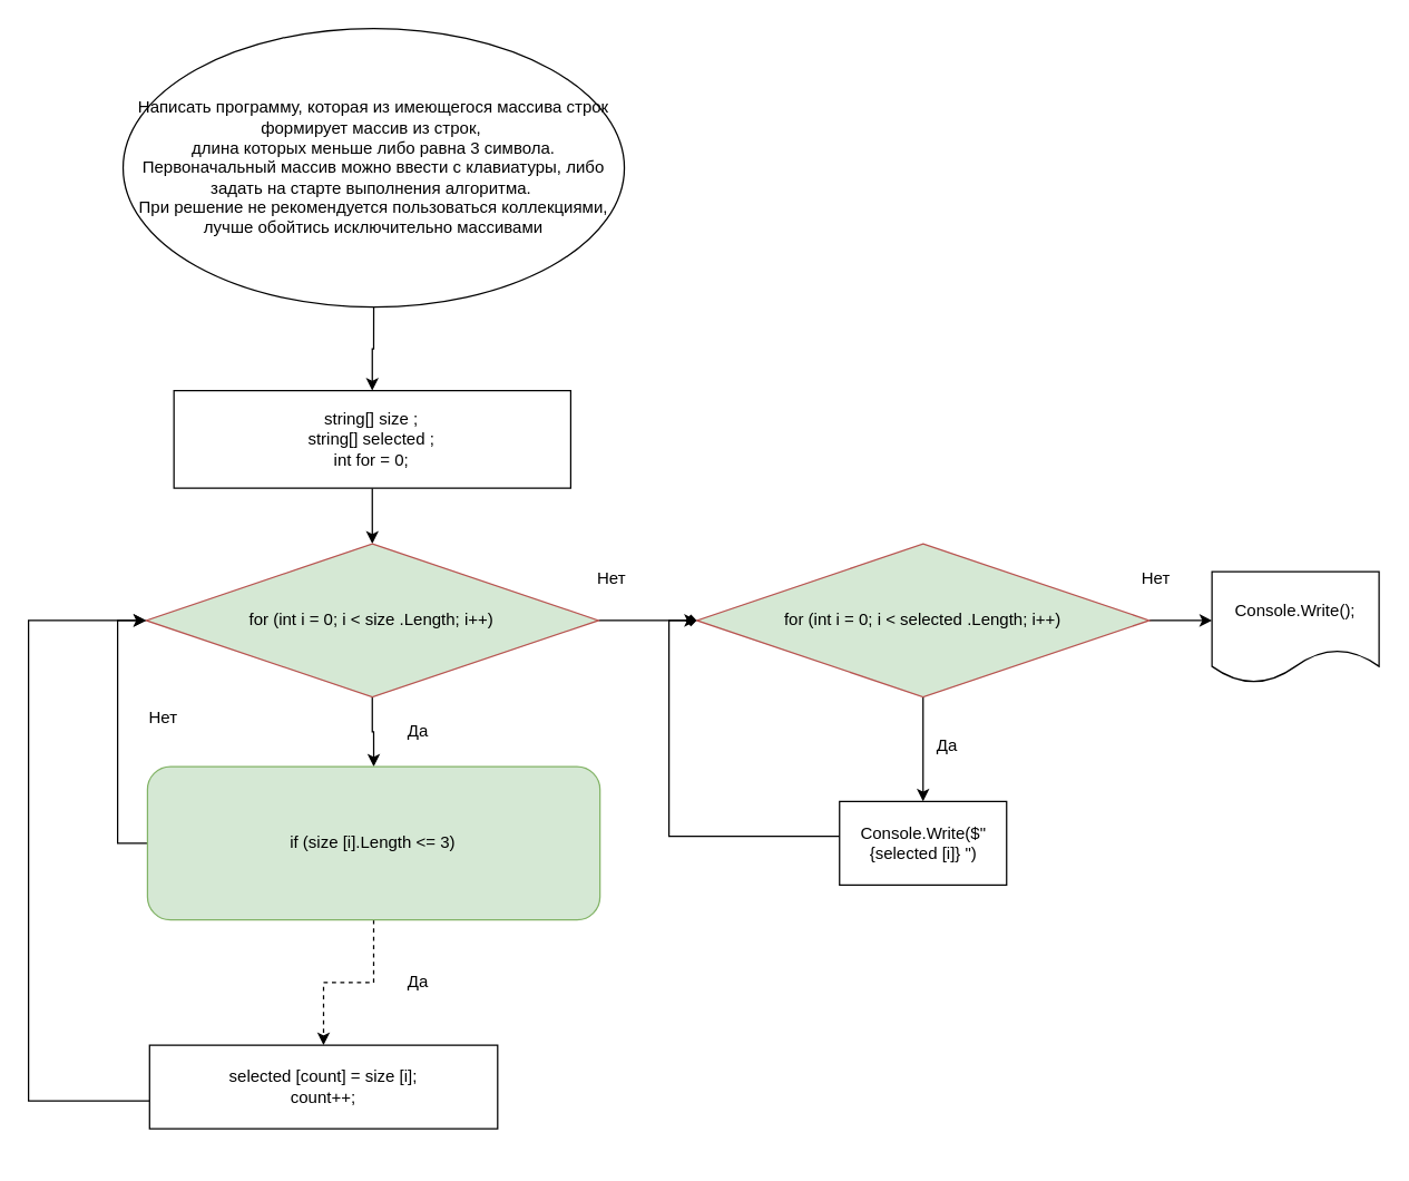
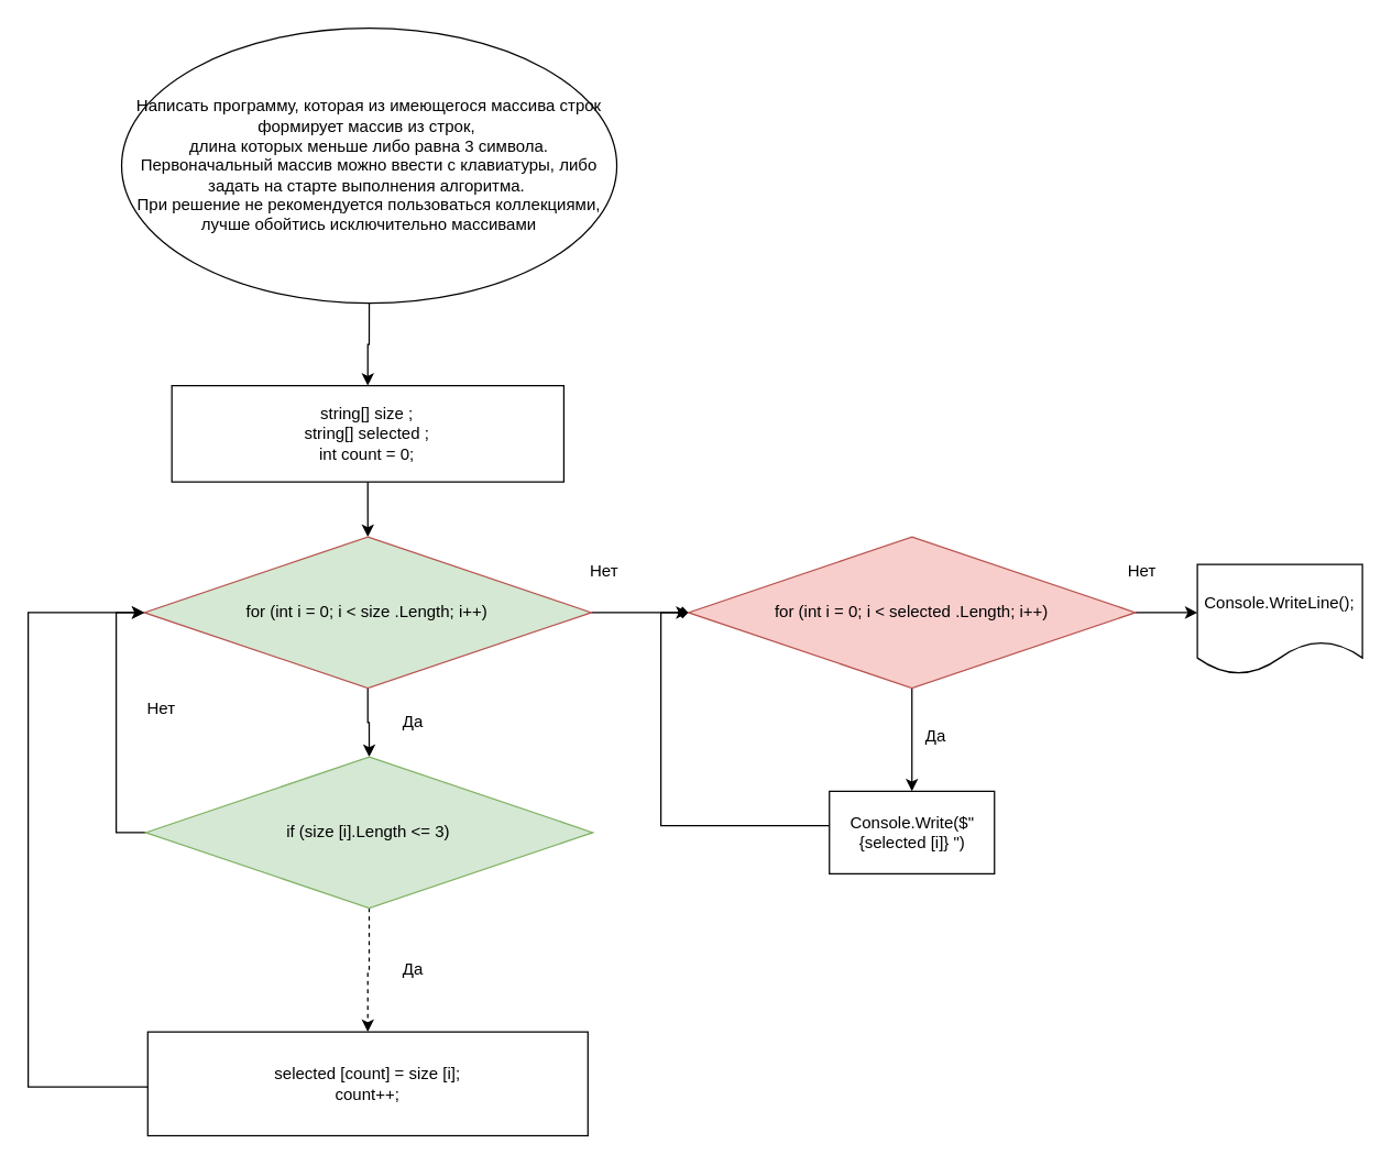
  <mxCell id="0" />
  <mxCell id="1" parent="0" />
  <mxCell id="2" style="edgeStyle=orthogonalEdgeStyle;rounded=0;orthogonalLoop=1;jettySize=auto;html=1;" parent="1" edge="1"><mxGeometry relative="1" as="geometry"><mxPoint x="266.94" y="320" as="targetPoint" /><mxPoint x="266.94" y="330" as="sourcePoint" /></mxGeometry></mxCell>
  <mxCell id="3" value="" style="edgeStyle=orthogonalEdgeStyle;rounded=0;orthogonalLoop=1;jettySize=auto;html=1;" parent="1" source="4" target="6" edge="1"><mxGeometry relative="1" as="geometry" /></mxCell>
  <mxCell id="4" value="&lt;div&gt;Написать программу, которая из имеющегося массива строк формирует массив из строк,&amp;nbsp;&lt;/div&gt;&lt;div&gt;длина которых меньше либо равна 3 символа. Первоначальный массив можно ввести с клавиатуры, либо задать на старте выполнения алгоритма.&amp;nbsp;&lt;/div&gt;&lt;div&gt;При решение не рекомендуется пользоваться коллекциями, лучше обойтись исключительно массивами&lt;/div&gt;" style="ellipse;whiteSpace=wrap;html=1;" parent="1" vertex="1"><mxGeometry x="87.94" width="360" height="200" as="geometry" y="20" /></mxCell>
  <mxCell id="5" value="" style="edgeStyle=orthogonalEdgeStyle;rounded=0;orthogonalLoop=1;jettySize=auto;html=1;" parent="1" source="6" edge="1"><mxGeometry relative="1" as="geometry"><mxPoint x="266.94" y="390" as="targetPoint" /></mxGeometry></mxCell>
- <mxCell id="6" value="&lt;div&gt;string[] size ;&lt;/div&gt;&lt;div&gt;string[] selected ;&lt;/div&gt;&lt;div&gt;int for = 0;&lt;br&gt;&lt;/div&gt;" style="rounded=0;whiteSpace=wrap;html=1;" parent="1" vertex="1"><mxGeometry x="124.44" y="280" width="285" height="70" as="geometry" /></mxCell>
+ <mxCell id="6" value="&lt;div&gt;string[] size ;&lt;/div&gt;&lt;div&gt;string[] selected ;&lt;/div&gt;&lt;div&gt;int count = 0;&lt;br&gt;&lt;/div&gt;" style="rounded=0;whiteSpace=wrap;html=1;" parent="1" vertex="1"><mxGeometry x="124.44" y="280" width="285" height="70" as="geometry" /></mxCell>
  <mxCell id="7" style="edgeStyle=orthogonalEdgeStyle;rounded=0;orthogonalLoop=1;jettySize=auto;html=1;entryX=0.5;entryY=0;entryDx=0;entryDy=0;" parent="1" source="9" target="12" edge="1"><mxGeometry relative="1" as="geometry" /></mxCell>
  <mxCell id="8" style="edgeStyle=orthogonalEdgeStyle;rounded=0;orthogonalLoop=1;jettySize=auto;html=1;exitX=1;exitY=0.5;exitDx=0;exitDy=0;entryX=0;entryY=0.5;entryDx=0;entryDy=0;endArrow=diamond;" parent="1" source="9" target="20" edge="1"><mxGeometry relative="1" as="geometry" /></mxCell>
  <mxCell id="9" value="for (int i = 0; i &amp;lt; size&amp;nbsp;.Length; i++)" style="rhombus;whiteSpace=wrap;html=1;fillColor=#d5e8d4;strokeColor=#b85450;" parent="1" vertex="1"><mxGeometry x="104.44" y="390" width="325" height="110" as="geometry" /></mxCell>
  <mxCell id="10" value="" style="edgeStyle=orthogonalEdgeStyle;rounded=0;orthogonalLoop=1;jettySize=auto;html=1;dashed=1;" parent="1" source="12" target="14" edge="1"><mxGeometry relative="1" as="geometry" /></mxCell>
  <mxCell id="11" style="edgeStyle=orthogonalEdgeStyle;rounded=0;orthogonalLoop=1;jettySize=auto;html=1;entryX=0;entryY=0.5;entryDx=0;entryDy=0;exitX=0;exitY=0.5;exitDx=0;exitDy=0;" parent="1" source="12" target="9" edge="1"><mxGeometry relative="1" as="geometry"><Array as="points"><mxPoint x="84" y="605" /><mxPoint x="84" y="445" /></Array></mxGeometry></mxCell>
- <mxCell id="12" value="if (size&amp;nbsp;[i].Length &amp;lt;= 3)" style="whiteSpace=wrap;html=1;fillColor=#d5e8d4;strokeColor=#82b366;rounded=1;" parent="1" vertex="1"><mxGeometry x="105.44" y="550" width="325" height="110" as="geometry" /></mxCell>
+ <mxCell id="12" value="if (size&amp;nbsp;[i].Length &amp;lt;= 3)" style="rhombus;whiteSpace=wrap;html=1;fillColor=#d5e8d4;strokeColor=#82b366;" parent="1" vertex="1"><mxGeometry x="105.44" y="550" width="325" height="110" as="geometry" /></mxCell>
  <mxCell id="13" style="edgeStyle=orthogonalEdgeStyle;rounded=0;orthogonalLoop=1;jettySize=auto;html=1;entryX=0;entryY=0.5;entryDx=0;entryDy=0;" parent="1" source="14" target="9" edge="1"><mxGeometry relative="1" as="geometry"><Array as="points"><mxPoint x="20" y="790" /><mxPoint x="20" y="445" /></Array></mxGeometry></mxCell>
- <mxCell id="14" value="selected&amp;nbsp;&lt;span style=&quot;background-color: initial;&quot;&gt;[count] = size&amp;nbsp;[i];&lt;/span&gt;&lt;br&gt;&lt;div&gt;count++;&lt;/div&gt;" style="whiteSpace=wrap;html=1;" parent="1" vertex="1"><mxGeometry x="106.94" y="750" width="250" height="60" as="geometry" /></mxCell>
+ <mxCell id="14" value="selected&amp;nbsp;&lt;span style=&quot;background-color: initial;&quot;&gt;[count] = size&amp;nbsp;[i];&lt;/span&gt;&lt;br&gt;&lt;div&gt;count++;&lt;/div&gt;" style="whiteSpace=wrap;html=1;" parent="1" vertex="1"><mxGeometry x="106.94" y="750" width="320" height="75.5" as="geometry" /></mxCell>
  <mxCell id="15" value="Да" style="text;html=1;strokeColor=none;fillColor=none;align=center;verticalAlign=middle;whiteSpace=wrap;rounded=0;" parent="1" vertex="1"><mxGeometry x="270.44" y="690" width="60" height="30" as="geometry" /></mxCell>
  <mxCell id="16" value="Нет" style="text;html=1;strokeColor=none;fillColor=none;align=center;verticalAlign=middle;whiteSpace=wrap;rounded=0;" parent="1" vertex="1"><mxGeometry x="86.94" y="500" width="60" height="30" as="geometry" /></mxCell>
  <mxCell id="17" value="Да" style="text;html=1;strokeColor=none;fillColor=none;align=center;verticalAlign=middle;whiteSpace=wrap;rounded=0;" parent="1" vertex="1"><mxGeometry x="270.44" y="510" width="60" height="30" as="geometry" /></mxCell>
  <mxCell id="18" style="edgeStyle=orthogonalEdgeStyle;rounded=0;orthogonalLoop=1;jettySize=auto;html=1;entryX=0.5;entryY=0;entryDx=0;entryDy=0;" parent="1" source="20" target="22" edge="1"><mxGeometry relative="1" as="geometry" /></mxCell>
  <mxCell id="19" value="" style="edgeStyle=orthogonalEdgeStyle;rounded=0;orthogonalLoop=1;jettySize=auto;html=1;" parent="1" source="20" edge="1"><mxGeometry relative="1" as="geometry"><mxPoint x="870" y="445" as="targetPoint" /></mxGeometry></mxCell>
- <mxCell id="20" value="for (int i = 0; i &amp;lt; selected&amp;nbsp;.Length; i++)" style="rhombus;whiteSpace=wrap;html=1;fillColor=#d5e8d4;strokeColor=#b85450;" parent="1" vertex="1"><mxGeometry x="500" y="390" width="325" height="110" as="geometry" /></mxCell>
+ <mxCell id="20" value="for (int i = 0; i &amp;lt; selected&amp;nbsp;.Length; i++)" style="rhombus;whiteSpace=wrap;html=1;fillColor=#f8cecc;strokeColor=#b85450;" parent="1" vertex="1"><mxGeometry x="500" y="390" width="325" height="110" as="geometry" /></mxCell>
  <mxCell id="21" style="edgeStyle=orthogonalEdgeStyle;rounded=0;orthogonalLoop=1;jettySize=auto;html=1;entryX=0;entryY=0.5;entryDx=0;entryDy=0;" parent="1" source="22" target="20" edge="1"><mxGeometry relative="1" as="geometry"><Array as="points"><mxPoint x="480" y="600" /><mxPoint x="480" y="445" /></Array></mxGeometry></mxCell>
  <mxCell id="22" value="Console.Write($&quot;{selected&amp;nbsp;[i]} &quot;)" style="whiteSpace=wrap;html=1;" parent="1" vertex="1"><mxGeometry x="602.5" y="575" width="120" height="60" as="geometry" /></mxCell>
  <mxCell id="23" value="Да" style="text;html=1;strokeColor=none;fillColor=none;align=center;verticalAlign=middle;whiteSpace=wrap;rounded=0;" parent="1" vertex="1"><mxGeometry x="650" y="520" width="60" height="30" as="geometry" /></mxCell>
  <mxCell id="24" value="Нет" style="text;html=1;strokeColor=none;fillColor=none;align=center;verticalAlign=middle;whiteSpace=wrap;rounded=0;" parent="1" vertex="1"><mxGeometry x="409.44" y="400" width="60" height="30" as="geometry" /></mxCell>
  <mxCell id="25" value="Нет" style="text;html=1;strokeColor=none;fillColor=none;align=center;verticalAlign=middle;whiteSpace=wrap;rounded=0;" parent="1" vertex="1"><mxGeometry x="800" y="400" width="60" height="30" as="geometry" /></mxCell>
- <mxCell id="26" value="Console.Write();" style="shape=document;whiteSpace=wrap;html=1;boundedLbl=1;" parent="1" vertex="1"><mxGeometry x="870" y="410" width="120" height="80" as="geometry" /></mxCell>
+ <mxCell id="26" value="Console.WriteLine();" style="shape=document;whiteSpace=wrap;html=1;boundedLbl=1;" parent="1" vertex="1"><mxGeometry x="870" y="410" width="120" height="80" as="geometry" /></mxCell>
